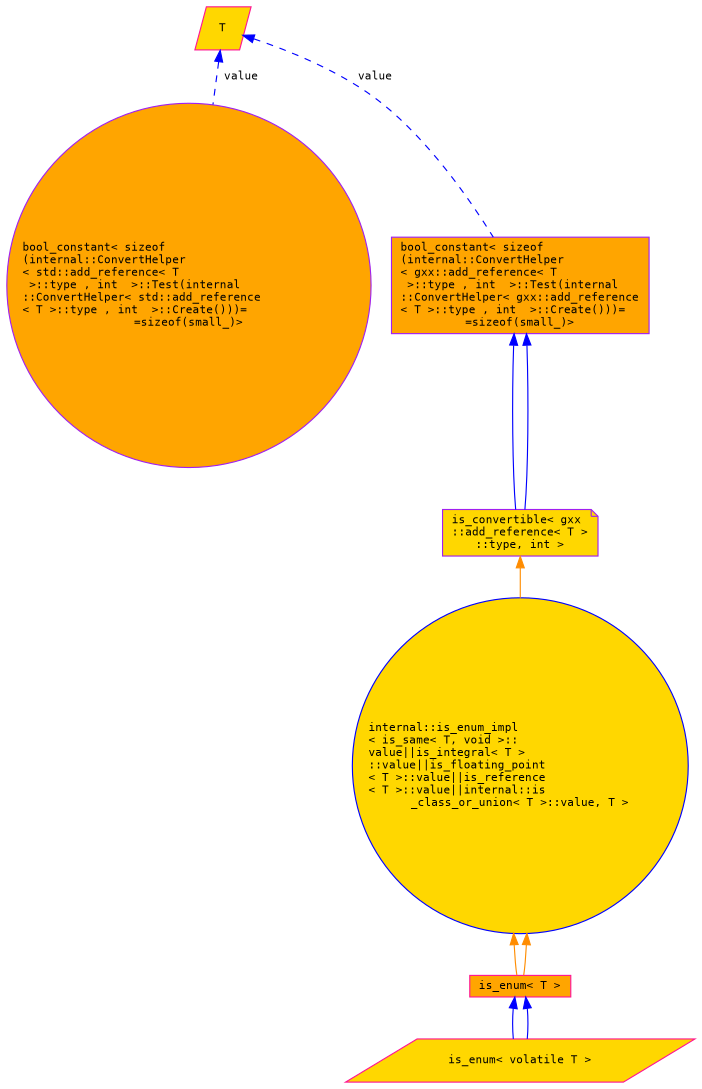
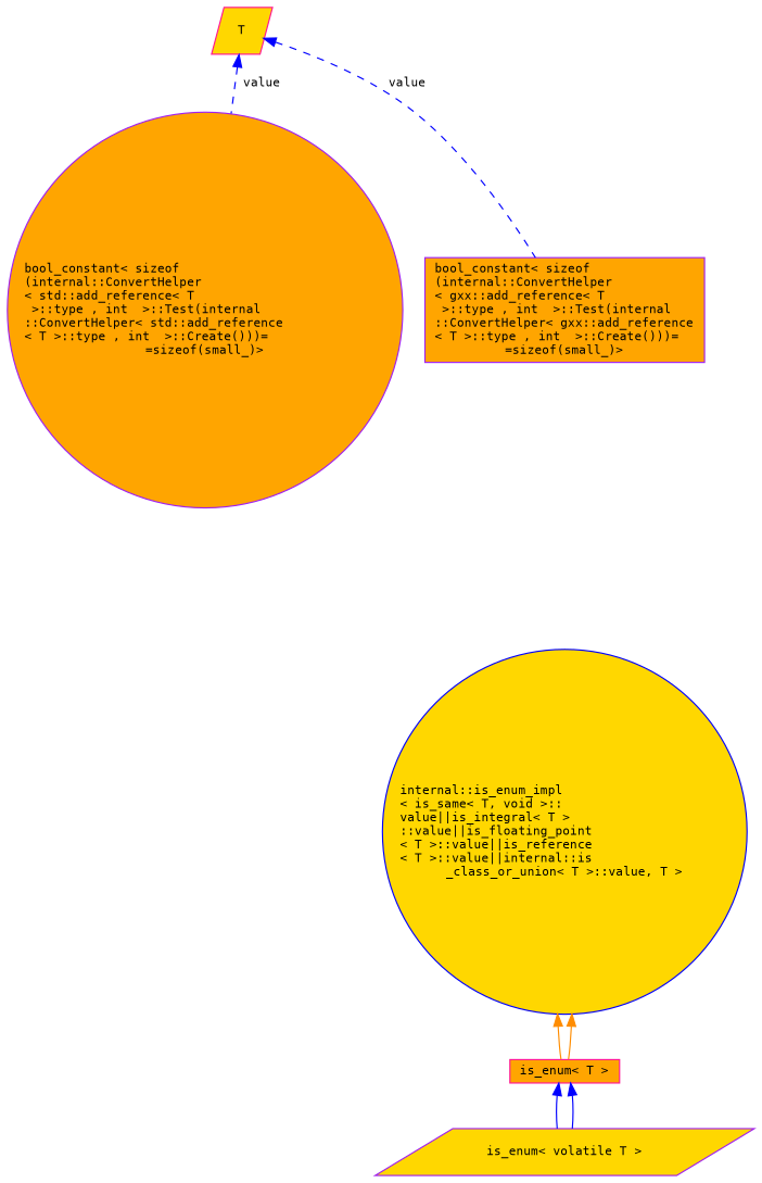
  digraph {
    fontname="DejaVu Sans Mono"
    rankdir=TB
    node [color=purple fillcolor=gold fontname="DejaVu Sans Mono" fontsize=10 shape=parallelogram style=filled]
    edge [color=blue dir=back fontname="DejaVu Sans Mono" fontsize=10 labelfontname=Helvetica labelfontsize=10 style=solid]
-   n1 [color=deeppink fontcolor=black height=0.2 label="is_enum\< volatile T \>" width=0.4]
+   n1 [fontcolor=black height=0.2 label="is_enum\< volatile T \>" width=0.4]
    n2 [color=deeppink fillcolor=orange height=0.2 label="is_enum\< T \>" shape=box width=0.4]
    n3 [color=blue height=0.2 label="internal::is_enum_impl\l\< is_same\< T, void \>::\lvalue\|\|is_integral\< T \>\l::value\|\|is_floating_point\l\< T \>::value\|\|is_reference\l\< T \>::value\|\|internal::is\l_class_or_union\< T \>::value, T \>" shape=circle width=0.4]
    n4 [fillcolor=orange height=0.2 label="bool_constant\< sizeof\l(internal::ConvertHelper\l\< std::add_reference\< T\l \>::type , int  \>::Test(internal\l::ConvertHelper\< std::add_reference\l\< T \>::type , int  \>::Create()))=\l=sizeof(small_)\>" shape=circle width=0.4]
    n5 [color=deeppink height=0.2 label=T width=0.4]
    n6 [fillcolor=orange height=0.2 label="bool_constant\< sizeof\l(internal::ConvertHelper\l\< gxx::add_reference\< T\l \>::type , int  \>::Test(internal\l::ConvertHelper\< gxx::add_reference\l\< T \>::type , int  \>::Create()))=\l=sizeof(small_)\>" shape=box width=0.4]
-   n7 [height=0.2 label="is_convertible\< gxx\l::add_reference\< T \>\l::type, int \>" shape=note width=0.4]
    n2 -> n1
    n2 -> n1
    n3 -> n2 [color=darkorange]
    n3 -> n2 [color=darkorange]
    n5 -> n4 [label=" value" style=dashed]
    n5 -> n6 [label=" value" style=dashed]
-   n6 -> n7
-   n6 -> n7
-   n7 -> n3 [color=darkorange]
  }
